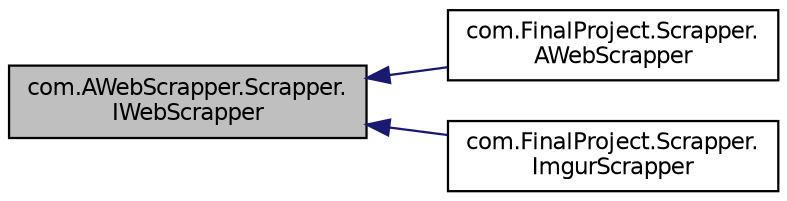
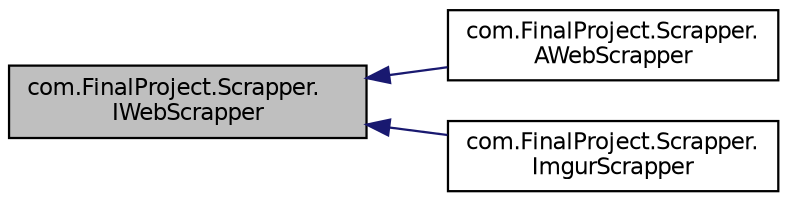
  digraph {
    rankdir=LR
    node [color=black fillcolor=white fontname=Helvetica fontsize=10 shape=record style=filled]
    edge [color=midnightblue dir=back fontname=Helvetica fontsize=10 labelfontname=Helvetica labelfontsize=10 style=solid]
-   n1 [fillcolor=grey75 fontcolor=black height=0.2 label="com.AWebScrapper.Scrapper.\lIWebScrapper" width=0.4]
+   n1 [fillcolor=grey75 fontcolor=black height=0.2 label="com.FinalProject.Scrapper.\lIWebScrapper" width=0.4]
    n2 [height=0.2 label="com.FinalProject.Scrapper.\lAWebScrapper" width=0.4]
    n3 [height=0.2 label="com.FinalProject.Scrapper.\lImgurScrapper" width=0.4]
    n1 -> n2
    n1 -> n3
  }
